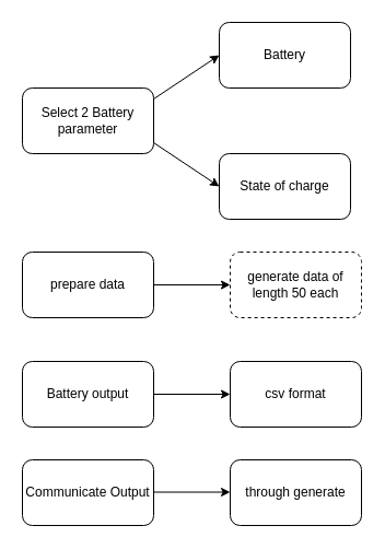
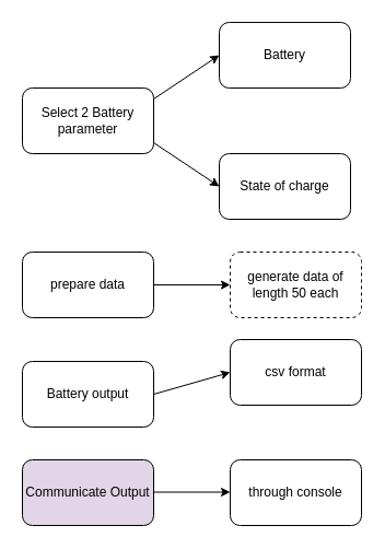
  <mxCell id="0" />
  <mxCell id="1" parent="0" />
  <mxCell id="2" value="prepare data" style="rounded=1;whiteSpace=wrap;html=1;" parent="1" vertex="1"><mxGeometry x="20" y="230" width="120" height="60" as="geometry" /></mxCell>
  <mxCell id="3" value="Battery output" style="rounded=1;whiteSpace=wrap;html=1;" parent="1" vertex="1"><mxGeometry x="20" y="330" width="120" height="60" as="geometry" /></mxCell>
  <mxCell id="4" value="Select 2 Battery parameter" style="rounded=1;whiteSpace=wrap;html=1;" parent="1" vertex="1"><mxGeometry x="20" y="80" width="120" height="60" as="geometry" /></mxCell>
  <mxCell id="5" value="" style="endArrow=classic;html=1;rounded=0;" parent="1" edge="1"><mxGeometry width="50" height="50" relative="1" as="geometry"><mxPoint x="140" y="90" as="sourcePoint" /><mxPoint x="200" as="targetPoint" y="50" /></mxGeometry></mxCell>
  <mxCell id="6" value="" style="endArrow=classic;html=1;rounded=0;" parent="1" edge="1"><mxGeometry width="50" height="50" relative="1" as="geometry"><mxPoint x="140" y="130" as="sourcePoint" /><mxPoint x="200" y="170" as="targetPoint" /></mxGeometry></mxCell>
  <mxCell id="7" value="Battery" style="rounded=1;whiteSpace=wrap;html=1;" parent="1" vertex="1"><mxGeometry x="200" y="20" width="120" height="60" as="geometry" /></mxCell>
  <mxCell id="8" value="State of charge" style="rounded=1;whiteSpace=wrap;html=1;" parent="1" vertex="1"><mxGeometry x="200" y="140" width="120" height="60" as="geometry" /></mxCell>
- <mxCell id="9" value="Communicate Output" style="rounded=1;whiteSpace=wrap;html=1;" parent="1" vertex="1"><mxGeometry x="20" y="420" width="120" height="60" as="geometry" /></mxCell>
+ <mxCell id="9" value="Communicate Output" style="rounded=1;whiteSpace=wrap;html=1;fillColor=#e1d5e7;" parent="1" vertex="1"><mxGeometry x="20" y="420" width="120" height="60" as="geometry" /></mxCell>
  <mxCell id="10" value="" style="endArrow=classic;html=1;rounded=0;entryX=0;entryY=0.5;entryDx=0;entryDy=0;" parent="1" target="11" edge="1"><mxGeometry width="50" height="50" relative="1" as="geometry"><mxPoint x="140" y="360" as="sourcePoint" /><mxPoint x="200" y="320" as="targetPoint" /></mxGeometry></mxCell>
- <mxCell id="11" value="csv format" style="rounded=1;whiteSpace=wrap;html=1;" parent="1" vertex="1"><mxGeometry x="210" y="330" width="120" height="60" as="geometry" /></mxCell>
+ <mxCell id="11" value="csv format" style="rounded=1;whiteSpace=wrap;html=1;" parent="1" vertex="1"><mxGeometry x="210" y="310" width="120" height="60" as="geometry" /></mxCell>
  <mxCell id="12" value="generate data of length 50 each " style="rounded=1;whiteSpace=wrap;html=1;dashed=1;" parent="1" vertex="1"><mxGeometry x="210" y="230" width="120" height="60" as="geometry" /></mxCell>
  <mxCell id="13" value="" style="endArrow=classic;html=1;rounded=0;entryX=0;entryY=0.5;entryDx=0;entryDy=0;" parent="1" target="12" edge="1"><mxGeometry width="50" height="50" relative="1" as="geometry"><mxPoint x="140" y="260" as="sourcePoint" /><mxPoint x="190" y="210" as="targetPoint" /></mxGeometry></mxCell>
  <mxCell id="14" value="" style="endArrow=classic;html=1;rounded=0;entryX=0;entryY=0.5;entryDx=0;entryDy=0;" parent="1" edge="1"><mxGeometry width="50" height="50" relative="1" as="geometry"><mxPoint x="140" y="449.5" as="sourcePoint" /><mxPoint x="210" y="449.5" as="targetPoint" /></mxGeometry></mxCell>
- <mxCell id="15" value="through generate" style="rounded=1;whiteSpace=wrap;html=1;" parent="1" vertex="1"><mxGeometry x="210" y="420" width="120" height="60" as="geometry" /></mxCell>
+ <mxCell id="15" value="through console" style="rounded=1;whiteSpace=wrap;html=1;" parent="1" vertex="1"><mxGeometry x="210" y="420" width="120" height="60" as="geometry" /></mxCell>
